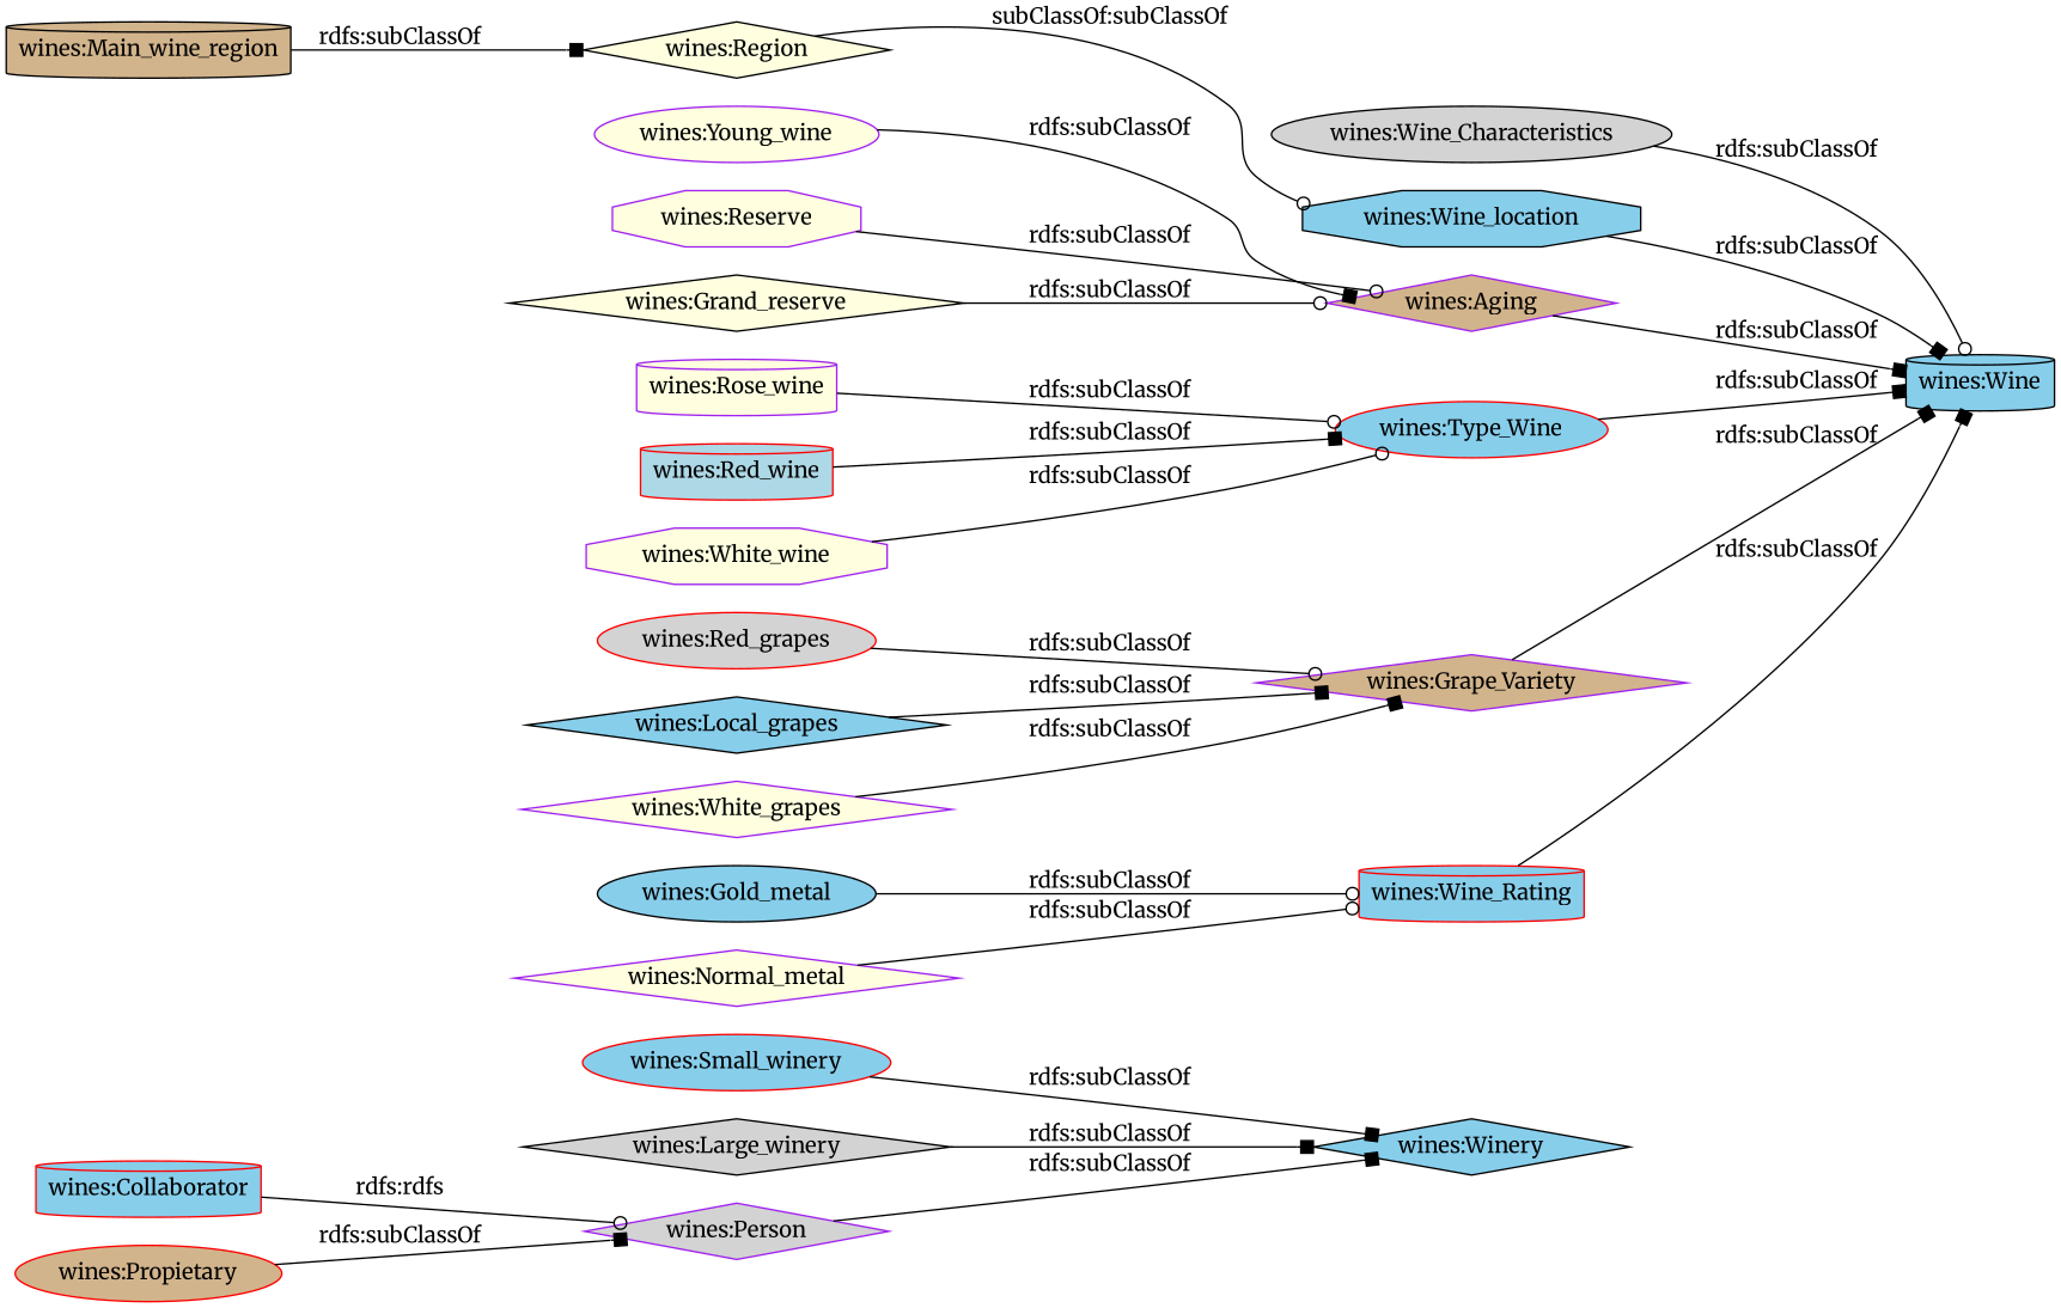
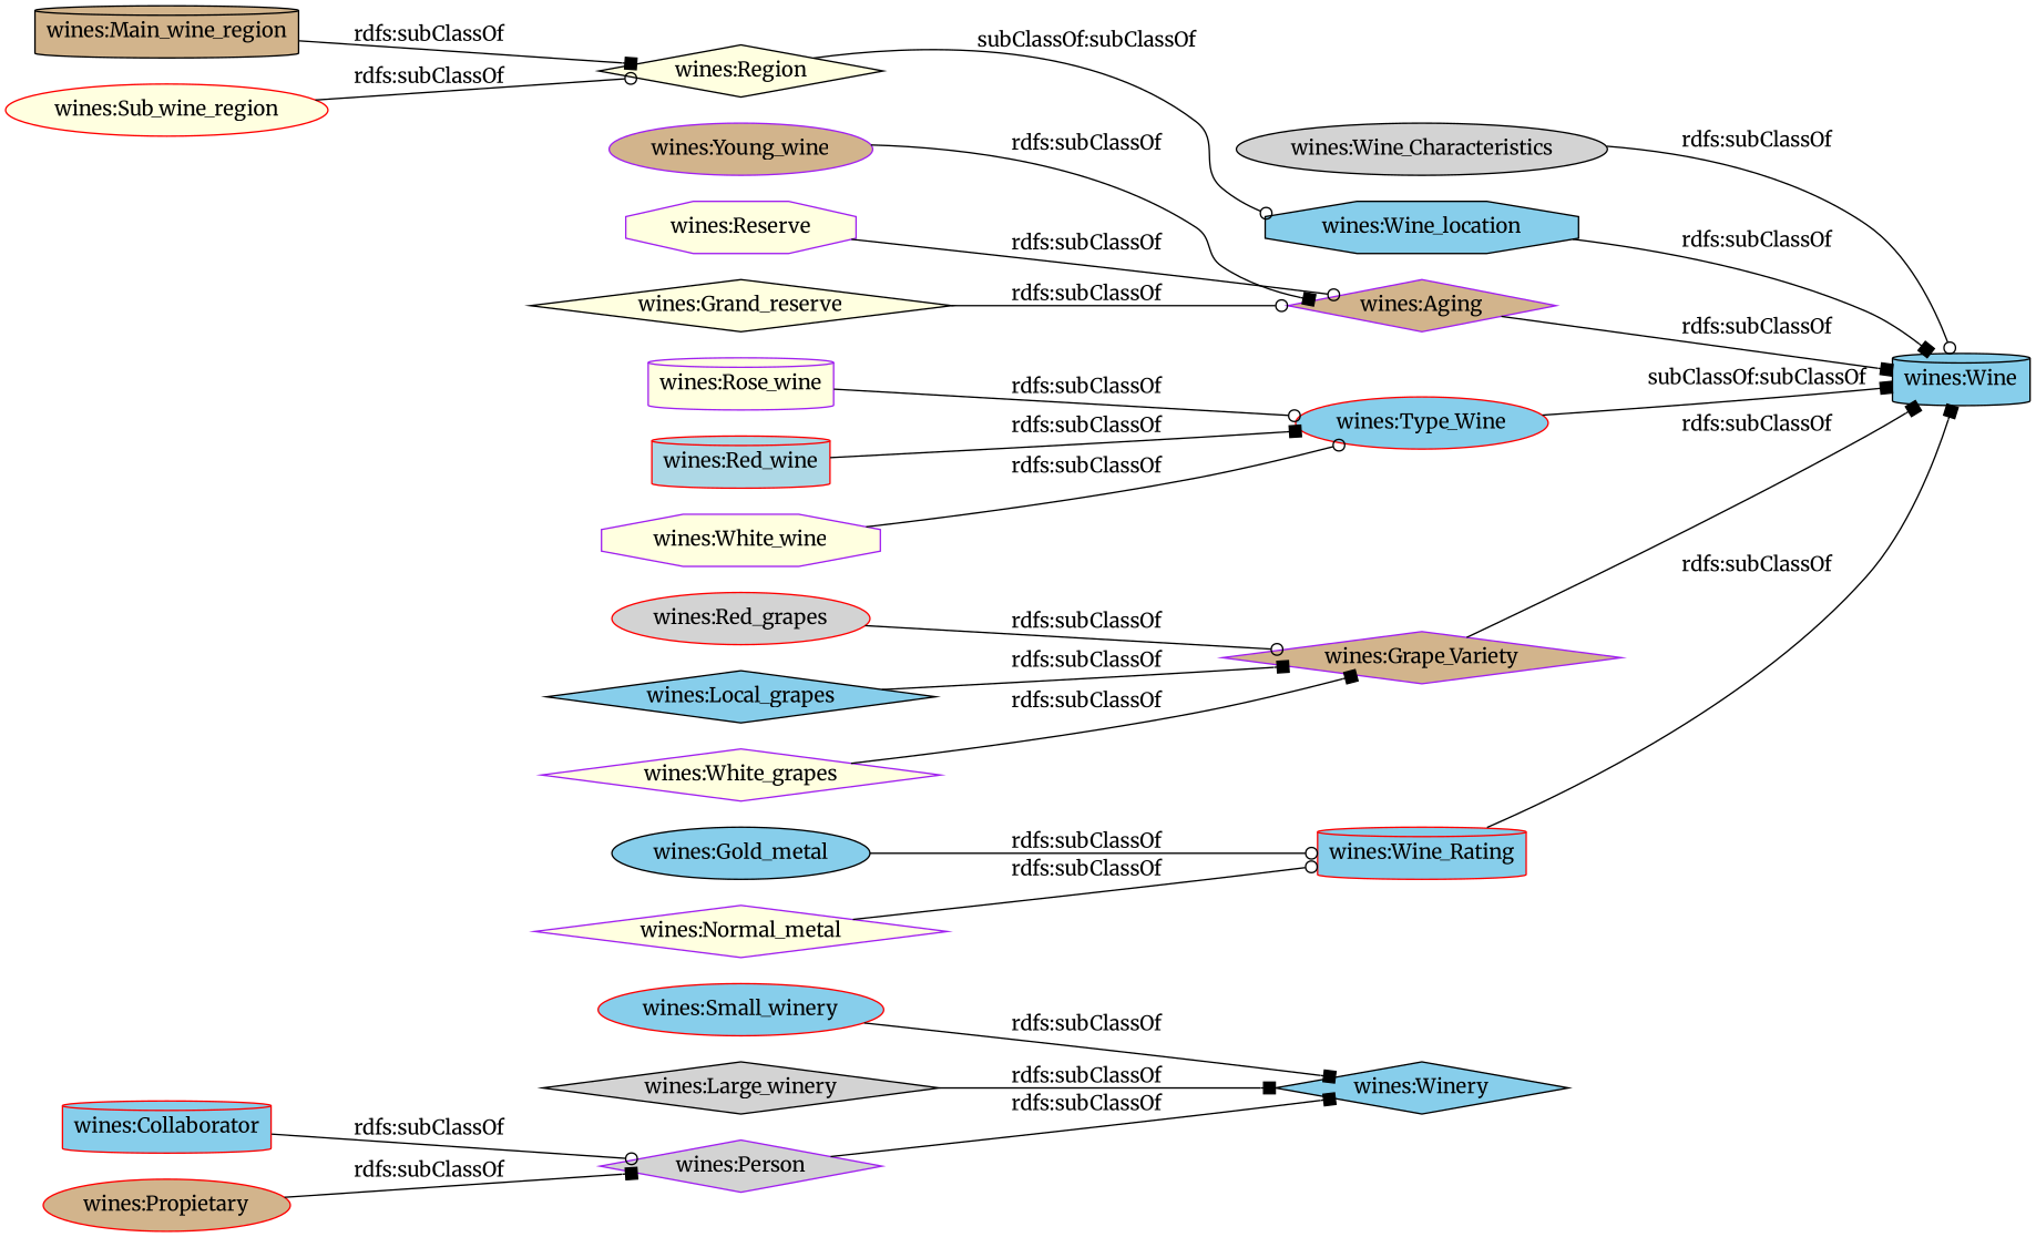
  digraph {
    fontname=Merriweather
    rankdir=LR
    node [color=black fillcolor=skyblue fontname=Merriweather shape=diamond style=filled]
    edge [arrowhead=box fontname=Merriweather]
    "wines:Person" [color=purple fillcolor=lightgrey]
    "wines:Winery"
    "wines:Collaborator" [color=red shape=cylinder]
    "wines:Wine_Characteristics" [fillcolor=lightgrey shape=ellipse]
    "wines:Wine" [shape=cylinder]
    "wines:Region" [fillcolor=lightyellow]
    "wines:Wine_location" [shape=octagon]
-   "wines:Young_wine" [color=purple fillcolor=lightyellow shape=ellipse]
+   "wines:Young_wine" [color=purple fillcolor=tan shape=ellipse]
    "wines:Aging" [color=purple fillcolor=tan]
    "wines:Rose_wine" [color=purple fillcolor=lightyellow shape=cylinder]
    "wines:Type_Wine" [color=red shape=ellipse]
    "wines:Reserve" [color=purple fillcolor=lightyellow shape=octagon]
    "wines:Grape_Variety" [color=purple fillcolor=tan]
    "wines:Red_wine" [color=red fillcolor=lightblue shape=cylinder]
    "wines:Red_grapes" [color=red fillcolor=lightgrey shape=ellipse]
    "wines:Propietary" [color=red fillcolor=tan shape=ellipse]
    "wines:Small_winery" [color=red shape=ellipse]
    "wines:Gold_metal" [shape=ellipse]
    "wines:Wine_Rating" [color=red shape=cylinder]
    "wines:Local_grapes"
    "wines:White_grapes" [color=purple fillcolor=lightyellow]
    "wines:Main_wine_region" [fillcolor=tan shape=cylinder]
    "wines:Normal_metal" [color=purple fillcolor=lightyellow]
    "wines:White_wine" [color=purple fillcolor=lightyellow shape=octagon]
    "wines:Large_winery" [fillcolor=lightgrey]
    "wines:Grand_reserve" [fillcolor=lightyellow]
+   "wines:Sub_wine_region" [color=red fillcolor=lightyellow shape=ellipse]
    "wines:Person" -> "wines:Winery" [label="rdfs:subClassOf"]
-   "wines:Collaborator" -> "wines:Person" [arrowhead=odot label="rdfs:rdfs"]
+   "wines:Collaborator" -> "wines:Person" [arrowhead=odot label="rdfs:subClassOf"]
    "wines:Wine_Characteristics" -> "wines:Wine" [arrowhead=odot label="rdfs:subClassOf"]
    "wines:Region" -> "wines:Wine_location" [arrowhead=odot label="subClassOf:subClassOf"]
    "wines:Wine_location" -> "wines:Wine" [label="rdfs:subClassOf"]
    "wines:Young_wine" -> "wines:Aging" [label="rdfs:subClassOf"]
    "wines:Aging" -> "wines:Wine" [label="rdfs:subClassOf"]
    "wines:Rose_wine" -> "wines:Type_Wine" [arrowhead=odot label="rdfs:subClassOf"]
-   "wines:Type_Wine" -> "wines:Wine" [label="rdfs:subClassOf"]
+   "wines:Type_Wine" -> "wines:Wine" [label="subClassOf:subClassOf"]
    "wines:Reserve" -> "wines:Aging" [arrowhead=odot label="rdfs:subClassOf"]
    "wines:Grape_Variety" -> "wines:Wine" [label="rdfs:subClassOf"]
    "wines:Red_wine" -> "wines:Type_Wine" [label="rdfs:subClassOf"]
    "wines:Red_grapes" -> "wines:Grape_Variety" [arrowhead=odot label="rdfs:subClassOf"]
    "wines:Propietary" -> "wines:Person" [label="rdfs:subClassOf"]
    "wines:Small_winery" -> "wines:Winery" [label="rdfs:subClassOf"]
    "wines:Gold_metal" -> "wines:Wine_Rating" [arrowhead=odot label="rdfs:subClassOf"]
    "wines:Wine_Rating" -> "wines:Wine" [label="rdfs:subClassOf"]
    "wines:Local_grapes" -> "wines:Grape_Variety" [label="rdfs:subClassOf"]
    "wines:White_grapes" -> "wines:Grape_Variety" [label="rdfs:subClassOf"]
    "wines:Main_wine_region" -> "wines:Region" [label="rdfs:subClassOf"]
    "wines:Normal_metal" -> "wines:Wine_Rating" [arrowhead=odot label="rdfs:subClassOf"]
    "wines:White_wine" -> "wines:Type_Wine" [arrowhead=odot label="rdfs:subClassOf"]
    "wines:Large_winery" -> "wines:Winery" [label="rdfs:subClassOf"]
    "wines:Grand_reserve" -> "wines:Aging" [arrowhead=odot label="rdfs:subClassOf"]
+   "wines:Sub_wine_region" -> "wines:Region" [arrowhead=odot label="rdfs:subClassOf"]
  }
